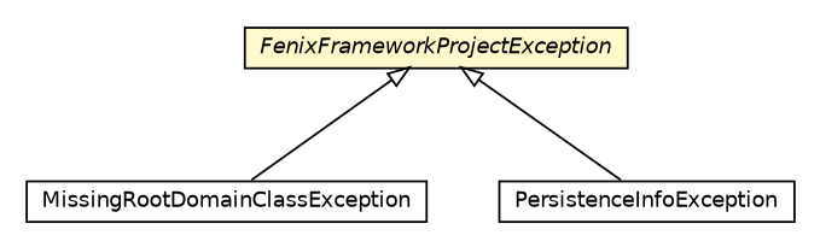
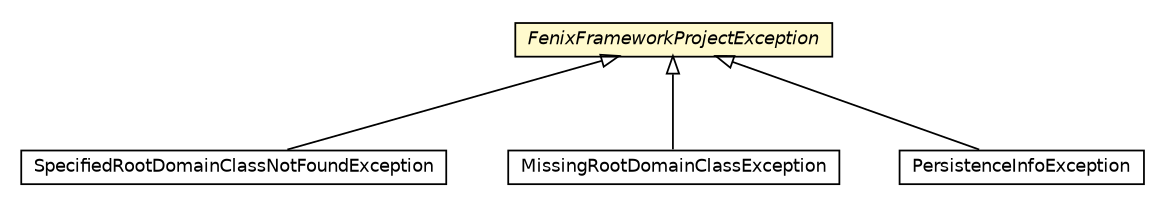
  digraph {
    nodesep=0.25
    ranksep=0.5
    node [fontcolor=black fontname=Helvetica fontsize=10.0 shape=plaintext]
    edge [arrowtail=empty dir=back fontname=Helvetica fontsize=10 headport=p labelfontname=Helvetica labelfontsize=10 tailport=p]
+   n1 [label=<<table title="pt.ist.fenixframework.project.exception.SpecifiedRootDomainClassNotFoundException" border="0" cellborder="1" cellspacing="0" cellpadding="2" port="p" href="./SpecifiedRootDomainClassNotFoundException.html"> 		<tr><td><table border="0" cellspacing="0" cellpadding="1"> <tr><td align="center" balign="center"> SpecifiedRootDomainClassNotFoundException </td></tr> 		</table></td></tr> 		</table>>]
    n2 [label=<<table title="pt.ist.fenixframework.project.exception.MissingRootDomainClassException" border="0" cellborder="1" cellspacing="0" cellpadding="2" port="p" href="./MissingRootDomainClassException.html"> 		<tr><td><table border="0" cellspacing="0" cellpadding="1"> <tr><td align="center" balign="center"> MissingRootDomainClassException </td></tr> 		</table></td></tr> 		</table>>]
    n3 [label=<<table title="pt.ist.fenixframework.project.exception.FenixFrameworkProjectException" border="0" cellborder="1" cellspacing="0" cellpadding="2" port="p" bgcolor="lemonChiffon" href="./FenixFrameworkProjectException.html"> 		<tr><td><table border="0" cellspacing="0" cellpadding="1"> <tr><td align="center" balign="center"><font face="Helvetica-Oblique"> FenixFrameworkProjectException </font></td></tr> 		</table></td></tr> 		</table>>]
    n4 [label=<<table title="pt.ist.fenixframework.project.persistence.exception.PersistenceInfoException" border="0" cellborder="1" cellspacing="0" cellpadding="2" port="p" href="../persistence/exception/PersistenceInfoException.html"> 		<tr><td><table border="0" cellspacing="0" cellpadding="1"> <tr><td align="center" balign="center"> PersistenceInfoException </td></tr> 		</table></td></tr> 		</table>>]
+   n3 -> n1
    n3 -> n2
    n3 -> n4
  }
